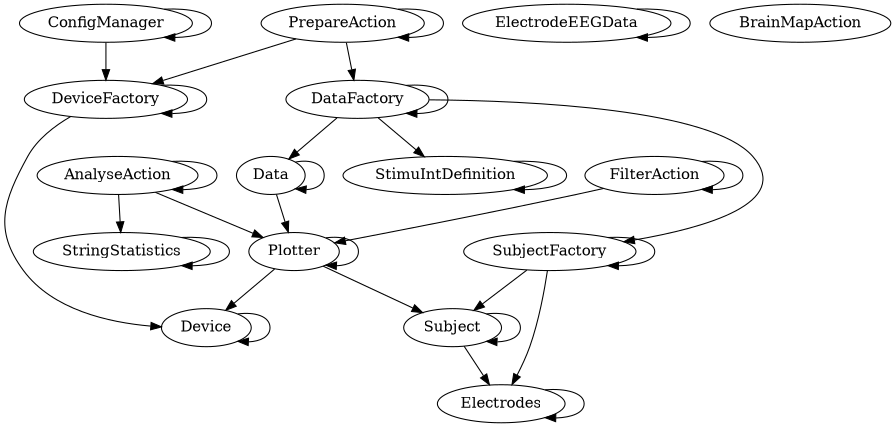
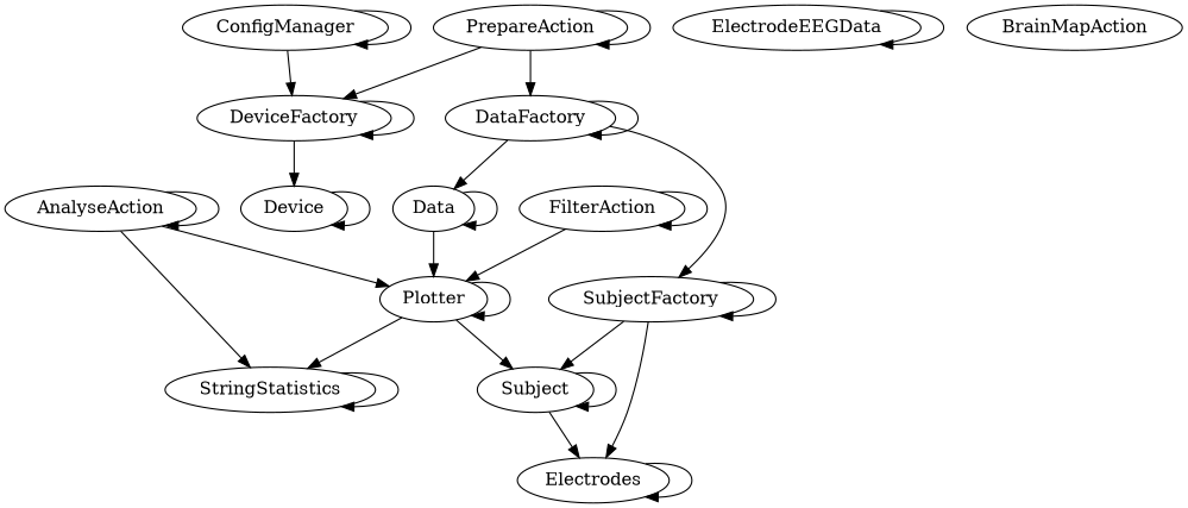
  digraph {
    AnalyseAction
    Plotter
    StringStatistics
    Device
    Subject
    Data
    Electrodes
    ConfigManager
    DeviceFactory
    DataFactory
-   StimuIntDefinition
    SubjectFactory
    ElectrodeEEGData
    FilterAction
    PrepareAction
    BrainMapAction
    AnalyseAction -> AnalyseAction
    AnalyseAction -> Plotter
    AnalyseAction -> StringStatistics
    Plotter -> Plotter
-   Plotter -> Device
+   Plotter -> StringStatistics
    Plotter -> Subject
    StringStatistics -> StringStatistics
    Device -> Device
    Subject -> Subject
    Subject -> Electrodes
    Data -> Plotter
    Data -> Data
    Electrodes -> Electrodes
    ConfigManager -> ConfigManager
    ConfigManager -> DeviceFactory
    DeviceFactory -> Device
    DeviceFactory -> DeviceFactory
    DataFactory -> Data
    DataFactory -> DataFactory
-   DataFactory -> StimuIntDefinition
    DataFactory -> SubjectFactory
-   StimuIntDefinition -> StimuIntDefinition
    SubjectFactory -> Subject
    SubjectFactory -> Electrodes
    SubjectFactory -> SubjectFactory
    ElectrodeEEGData -> ElectrodeEEGData
    FilterAction -> Plotter
    FilterAction -> FilterAction
    PrepareAction -> DeviceFactory
    PrepareAction -> DataFactory
    PrepareAction -> PrepareAction
  }
